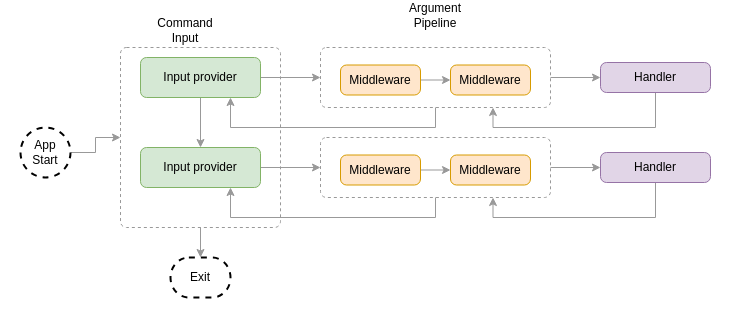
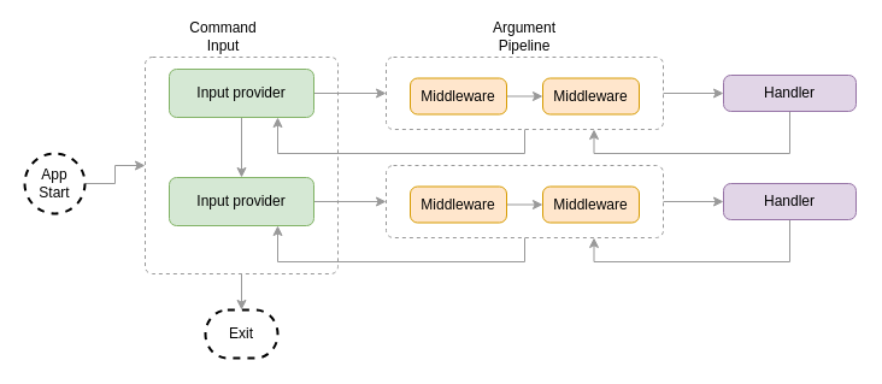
  <mxCell id="0" />
  <mxCell id="1" parent="0" />
  <mxCell id="2" style="edgeStyle=orthogonalEdgeStyle;rounded=0;orthogonalLoop=1;jettySize=auto;html=1;exitX=0.5;exitY=1;exitDx=0;exitDy=0;entryX=0.75;entryY=1;entryDx=0;entryDy=0;strokeColor=#999999;" edge="1" parent="1" source="4" target="11"><mxGeometry relative="1" as="geometry" /></mxCell>
  <mxCell id="3" style="edgeStyle=orthogonalEdgeStyle;rounded=0;orthogonalLoop=1;jettySize=auto;html=1;exitX=1;exitY=0.5;exitDx=0;exitDy=0;entryX=0;entryY=0.5;entryDx=0;entryDy=0;strokeColor=#999999;" edge="1" parent="1" source="4" target="27"><mxGeometry relative="1" as="geometry" /></mxCell>
  <mxCell id="4" value="" style="rounded=1;whiteSpace=wrap;html=1;absoluteArcSize=1;arcSize=12;fillColor=none;strokeColor=#999999;dashed=1;" vertex="1" parent="1"><mxGeometry x="320" y="47" width="230" height="60" as="geometry" /></mxCell>
  <mxCell id="5" style="edgeStyle=orthogonalEdgeStyle;rounded=0;orthogonalLoop=1;jettySize=auto;html=1;exitX=0.5;exitY=1;exitDx=0;exitDy=0;entryX=0.5;entryY=0;entryDx=0;entryDy=0;entryPerimeter=0;strokeColor=#999999;" edge="1" parent="1" source="6"><mxGeometry relative="1" as="geometry"><mxPoint x="200" y="257" as="targetPoint" /></mxGeometry></mxCell>
  <mxCell id="6" value="" style="rounded=1;whiteSpace=wrap;html=1;absoluteArcSize=1;arcSize=12;fillColor=none;strokeColor=#999999;dashed=1;" vertex="1" parent="1"><mxGeometry x="120" y="47" width="160" height="180" as="geometry" /></mxCell>
  <mxCell id="7" style="edgeStyle=orthogonalEdgeStyle;rounded=0;orthogonalLoop=1;jettySize=auto;html=1;exitX=1;exitY=0.5;exitDx=0;exitDy=0;entryX=0;entryY=0.5;entryDx=0;entryDy=0;strokeColor=#999999;" edge="1" parent="1" source="8" target="19"><mxGeometry relative="1" as="geometry" /></mxCell>
  <mxCell id="8" value="Input provider" style="rounded=1;whiteSpace=wrap;html=1;fillColor=#d5e8d4;strokeColor=#82b366;absoluteArcSize=1;arcSize=12;" vertex="1" parent="1"><mxGeometry x="140" y="147" width="120" height="40" as="geometry" /></mxCell>
  <mxCell id="9" style="edgeStyle=orthogonalEdgeStyle;rounded=0;orthogonalLoop=1;jettySize=auto;html=1;exitX=1;exitY=0.5;exitDx=0;exitDy=0;entryX=0;entryY=0.5;entryDx=0;entryDy=0;strokeColor=#999999;" edge="1" parent="1" source="11" target="4"><mxGeometry relative="1" as="geometry" /></mxCell>
  <mxCell id="10" style="edgeStyle=orthogonalEdgeStyle;rounded=0;orthogonalLoop=1;jettySize=auto;html=1;exitX=0.5;exitY=1;exitDx=0;exitDy=0;entryX=0.5;entryY=0;entryDx=0;entryDy=0;strokeColor=#999999;" edge="1" parent="1" source="11" target="8"><mxGeometry relative="1" as="geometry" /></mxCell>
  <mxCell id="11" value="Input provider" style="rounded=1;whiteSpace=wrap;html=1;fillColor=#d5e8d4;strokeColor=#82b366;absoluteArcSize=1;arcSize=12;" vertex="1" parent="1"><mxGeometry x="140" y="57" width="120" height="40" as="geometry" /></mxCell>
  <mxCell id="12" style="edgeStyle=orthogonalEdgeStyle;rounded=0;orthogonalLoop=1;jettySize=auto;html=1;exitX=1;exitY=0.5;exitDx=0;exitDy=0;entryX=0;entryY=0.5;entryDx=0;entryDy=0;strokeColor=#999999;" edge="1" parent="1" source="13" target="14"><mxGeometry relative="1" as="geometry" /></mxCell>
  <mxCell id="13" value="Middleware" style="rounded=1;whiteSpace=wrap;html=1;fillColor=#ffe6cc;strokeColor=#d79b00;absoluteArcSize=1;arcSize=12;" vertex="1" parent="1"><mxGeometry x="340" y="64.5" width="80" height="30" as="geometry" /></mxCell>
  <mxCell id="14" value="Middleware" style="rounded=1;whiteSpace=wrap;html=1;fillColor=#ffe6cc;strokeColor=#d79b00;absoluteArcSize=1;arcSize=12;" vertex="1" parent="1"><mxGeometry x="450" y="64.5" width="80" height="30" as="geometry" /></mxCell>
  <mxCell id="15" value="Command Input" style="text;html=1;strokeColor=none;fillColor=none;align=center;verticalAlign=middle;whiteSpace=wrap;rounded=0;dashed=1;connectable=0;allowArrows=0;" vertex="1" parent="1"><mxGeometry x="165" y="20" width="40" height="20" as="geometry" /></mxCell>
- <mxCell id="16" value="Argument Pipeline" style="text;html=1;strokeColor=none;fillColor=none;align=center;verticalAlign=middle;whiteSpace=wrap;rounded=0;dashed=1;connectable=0;allowArrows=0;" vertex="1" parent="1"><mxGeometry x="390" y="5" width="90" height="20" as="geometry" /></mxCell>
+ <mxCell id="16" value="Argument Pipeline" style="text;html=1;strokeColor=none;fillColor=none;align=center;verticalAlign=middle;whiteSpace=wrap;rounded=0;dashed=1;connectable=0;allowArrows=0;" vertex="1" parent="1"><mxGeometry x="390" y="20" width="90" height="20" as="geometry" /></mxCell>
  <mxCell id="17" style="edgeStyle=orthogonalEdgeStyle;rounded=0;orthogonalLoop=1;jettySize=auto;html=1;exitX=0.5;exitY=1;exitDx=0;exitDy=0;entryX=0.75;entryY=1;entryDx=0;entryDy=0;strokeColor=#999999;" edge="1" parent="1" source="19" target="8"><mxGeometry relative="1" as="geometry" /></mxCell>
  <mxCell id="18" style="edgeStyle=orthogonalEdgeStyle;rounded=0;orthogonalLoop=1;jettySize=auto;html=1;exitX=1;exitY=0.5;exitDx=0;exitDy=0;entryX=0;entryY=0.5;entryDx=0;entryDy=0;strokeColor=#999999;" edge="1" parent="1" source="19" target="29"><mxGeometry relative="1" as="geometry" /></mxCell>
  <mxCell id="19" value="" style="rounded=1;whiteSpace=wrap;html=1;absoluteArcSize=1;arcSize=12;fillColor=none;strokeColor=#999999;dashed=1;" vertex="1" parent="1"><mxGeometry x="320" y="137" width="230" height="60" as="geometry" /></mxCell>
  <mxCell id="20" style="edgeStyle=orthogonalEdgeStyle;rounded=0;orthogonalLoop=1;jettySize=auto;html=1;exitX=1;exitY=0.5;exitDx=0;exitDy=0;entryX=0;entryY=0.5;entryDx=0;entryDy=0;strokeColor=#999999;" edge="1" source="21" target="22" parent="1"><mxGeometry relative="1" as="geometry" /></mxCell>
  <mxCell id="21" value="Middleware" style="rounded=1;whiteSpace=wrap;html=1;fillColor=#ffe6cc;strokeColor=#d79b00;absoluteArcSize=1;arcSize=12;" vertex="1" parent="1"><mxGeometry x="340" y="154.5" width="80" height="30" as="geometry" /></mxCell>
  <mxCell id="22" value="Middleware" style="rounded=1;whiteSpace=wrap;html=1;fillColor=#ffe6cc;strokeColor=#d79b00;absoluteArcSize=1;arcSize=12;" vertex="1" parent="1"><mxGeometry x="450" y="154.5" width="80" height="30" as="geometry" /></mxCell>
  <mxCell id="23" style="edgeStyle=orthogonalEdgeStyle;rounded=0;orthogonalLoop=1;jettySize=auto;html=1;exitX=1;exitY=0.5;exitDx=0;exitDy=0;exitPerimeter=0;entryX=0;entryY=0.5;entryDx=0;entryDy=0;strokeColor=#999999;" edge="1" parent="1" source="24" target="6"><mxGeometry relative="1" as="geometry" /></mxCell>
  <mxCell id="24" value="App&lt;br&gt;Start" style="strokeWidth=2;html=1;shape=mxgraph.flowchart.start_2;whiteSpace=wrap;dashed=1;fillColor=none;connectable=1;" vertex="1" parent="1"><mxGeometry x="20" y="127" width="50" height="50" as="geometry" /></mxCell>
  <mxCell id="25" value="Exit" style="strokeWidth=2;html=1;shape=mxgraph.flowchart.terminator;whiteSpace=wrap;dashed=1;fillColor=none;" vertex="1" parent="1"><mxGeometry x="170" y="257" width="60" height="40" as="geometry" /></mxCell>
  <mxCell id="26" style="edgeStyle=orthogonalEdgeStyle;rounded=0;orthogonalLoop=1;jettySize=auto;html=1;exitX=0.5;exitY=1;exitDx=0;exitDy=0;entryX=0.75;entryY=1;entryDx=0;entryDy=0;strokeColor=#999999;" edge="1" parent="1" source="27" target="4"><mxGeometry relative="1" as="geometry" /></mxCell>
  <mxCell id="27" value="Handler" style="rounded=1;whiteSpace=wrap;html=1;fillColor=#e1d5e7;strokeColor=#9673a6;absoluteArcSize=1;arcSize=12;" vertex="1" parent="1"><mxGeometry x="600" y="62" width="110" height="30" as="geometry" /></mxCell>
  <mxCell id="28" style="edgeStyle=orthogonalEdgeStyle;rounded=0;orthogonalLoop=1;jettySize=auto;html=1;exitX=0.5;exitY=1;exitDx=0;exitDy=0;entryX=0.75;entryY=1;entryDx=0;entryDy=0;strokeColor=#999999;" edge="1" parent="1" source="29" target="19"><mxGeometry relative="1" as="geometry" /></mxCell>
  <mxCell id="29" value="Handler" style="rounded=1;whiteSpace=wrap;html=1;fillColor=#e1d5e7;strokeColor=#9673a6;absoluteArcSize=1;arcSize=12;" vertex="1" parent="1"><mxGeometry x="600" y="152" width="110" height="30" as="geometry" /></mxCell>
